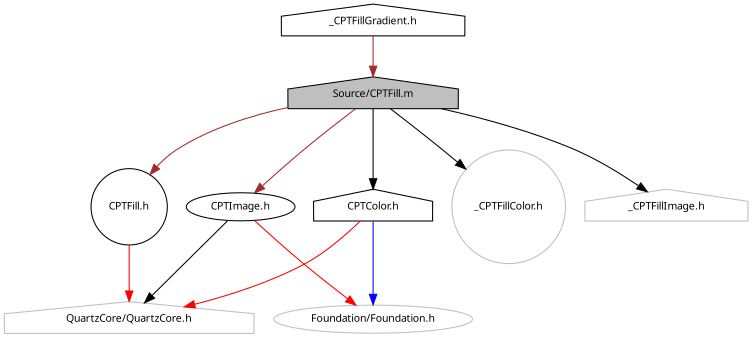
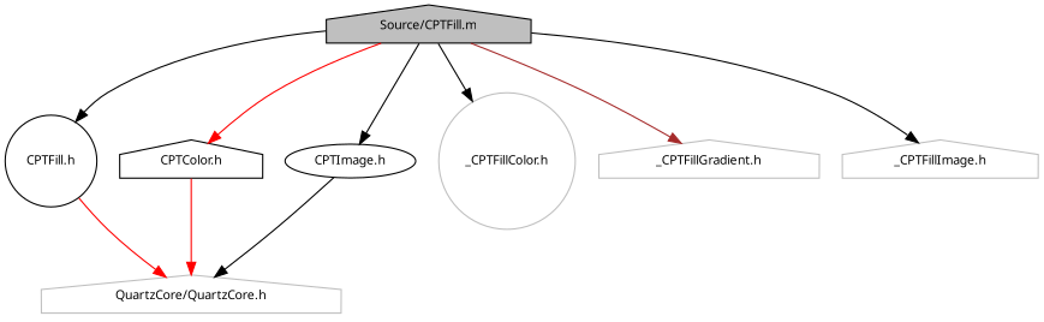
  digraph {
    node [color=grey75 fontname="Lucinda Grande" fontsize=10 shape=house]
    edge [color=red fontname="Lucinda Grande" fontsize=10 labelfontname="Lucinda Grande" labelfontsize=10 style=solid]
    n1 [color=black fillcolor=grey75 fontcolor=black height=0.2 label="Source/CPTFill.m" style=filled width=0.4]
    n2 [color=black height=0.2 label="CPTFill.h" shape=circle width=0.4]
    n3 [color=black height=0.2 label="CPTColor.h" width=0.4]
    n4 [color=black height=0.2 label="CPTImage.h" shape=ellipse width=0.4]
    n5 [height=0.2 label="_CPTFillColor.h" shape=circle width=0.4]
-   n6 [color=black height=0.2 label="_CPTFillGradient.h" width=0.4]
+   n6 [height=0.2 label="_CPTFillGradient.h" width=0.4]
    n7 [height=0.2 label="_CPTFillImage.h" width=0.4]
    n8 [height=0.2 label="QuartzCore/QuartzCore.h" width=0.4]
-   n9 [height=0.2 label="Foundation/Foundation.h" shape=ellipse width=0.4]
-   n1 -> n2 [color=brown]
-   n1 -> n3 [color=black]
-   n1 -> n4 [color=brown]
+   n1 -> n2 [color=black]
+   n1 -> n3
+   n1 -> n4 [color=black]
    n1 -> n5 [color=black]
-   n6 -> n1 [color=brown]
+   n1 -> n6 [color=brown]
    n1 -> n7 [color=black]
    n2 -> n8
    n3 -> n8
-   n3 -> n9 [color=blue]
    n4 -> n8 [color=black]
-   n4 -> n9
  }
